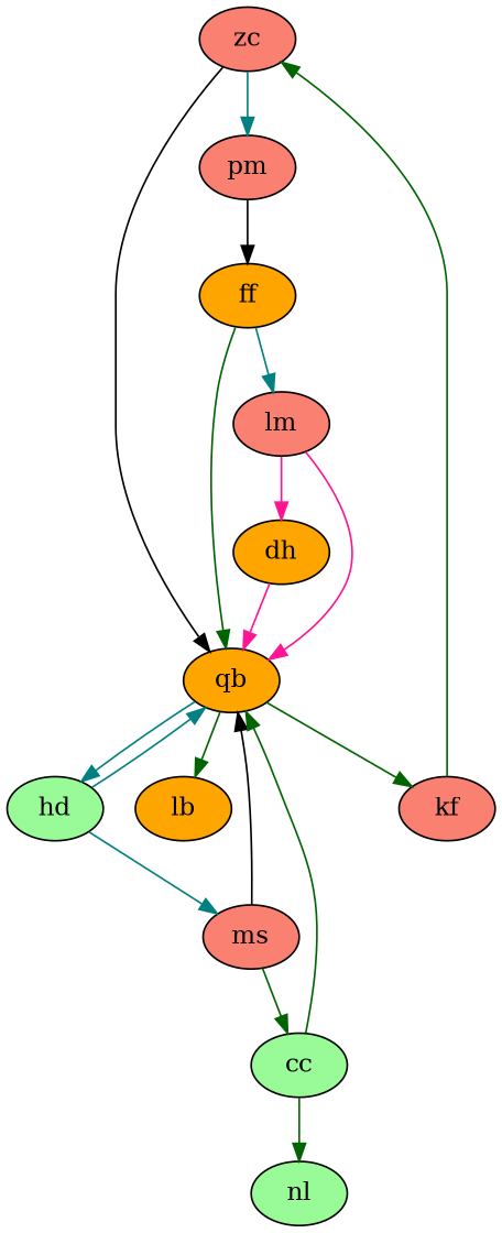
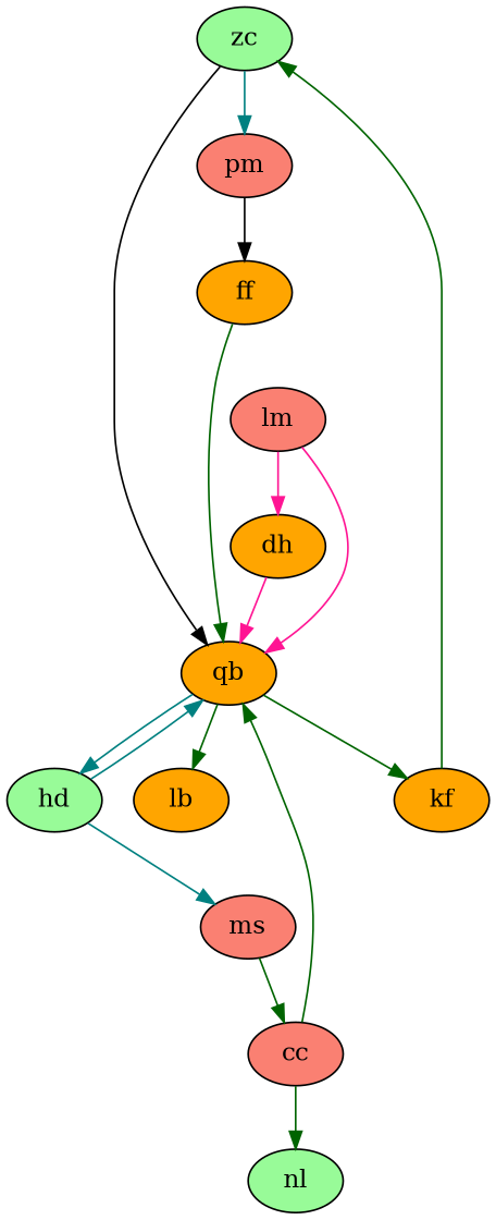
  digraph {
    node [fillcolor=orange style=filled]
    edge [color=darkgreen]
-   zc [fillcolor=salmon]
+   zc [fillcolor=palegreen]
    qb
    pm [fillcolor=salmon]
-   kf [fillcolor=salmon]
+   kf
    hd [fillcolor=palegreen]
    lb
    ff
    ms [fillcolor=salmon]
    nl [fillcolor=palegreen]
    lm [fillcolor=salmon]
-   cc [fillcolor=palegreen]
+   cc [fillcolor=salmon]
    dh
    zc -> qb [color=black]
    zc -> pm [color=teal]
    qb -> kf
    qb -> hd [color=teal]
    qb -> lb
    pm -> ff [color=black]
    kf -> zc
    hd -> qb [color=teal]
    hd -> ms [color=teal]
    ff -> qb
-   ff -> lm [color=teal]
-   ms -> qb [color=black]
    ms -> cc
    lm -> qb [color=deeppink]
    lm -> dh [color=deeppink]
    cc -> qb
    cc -> nl
    dh -> qb [color=deeppink]
  }
